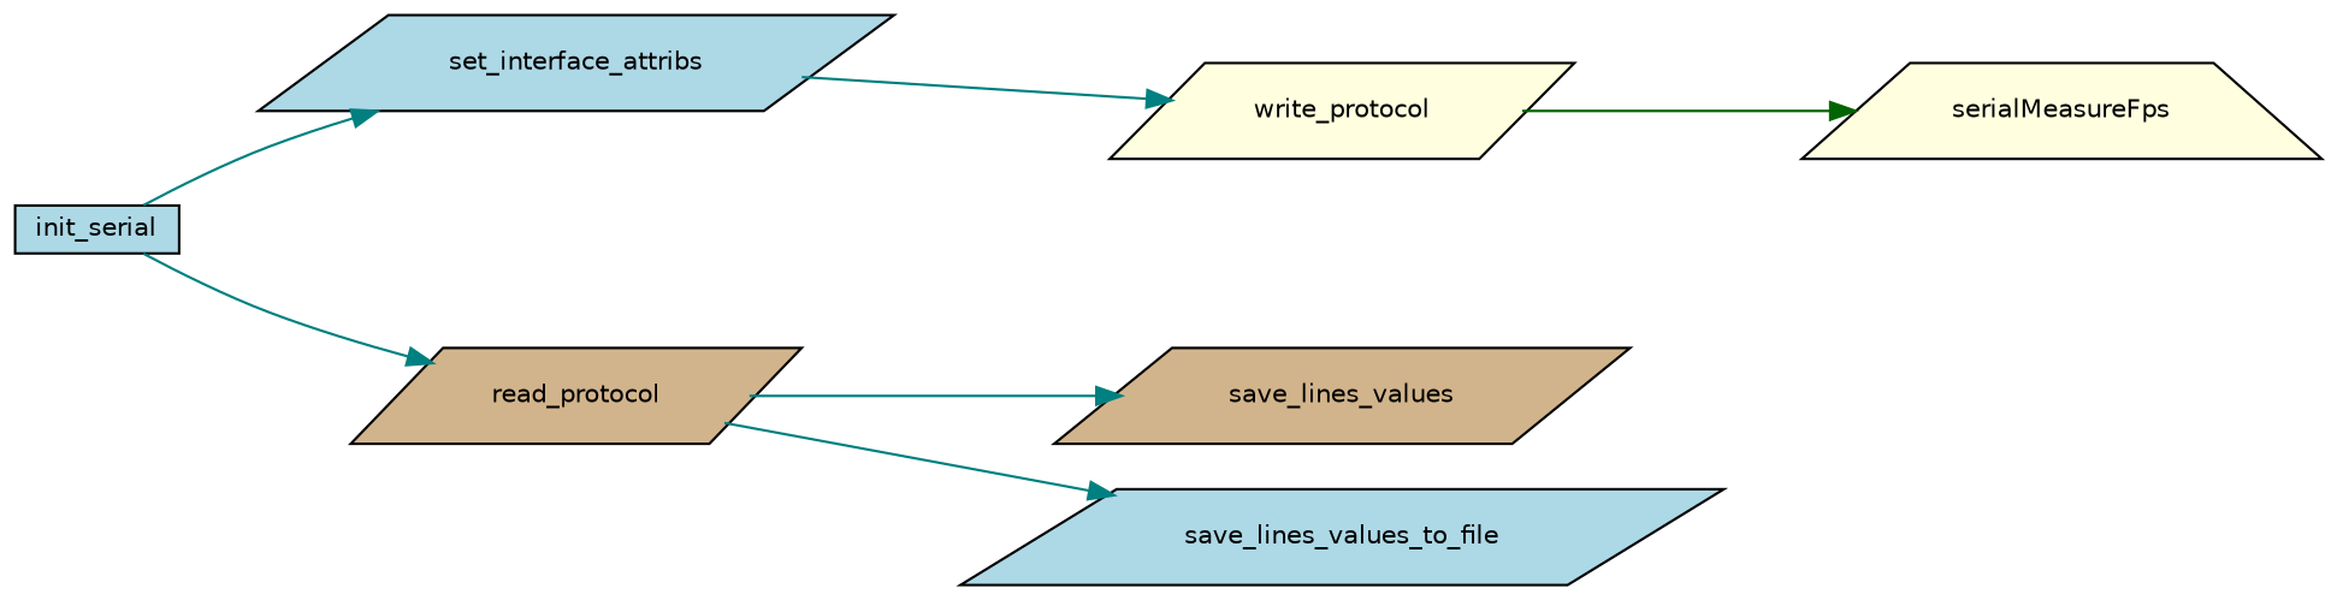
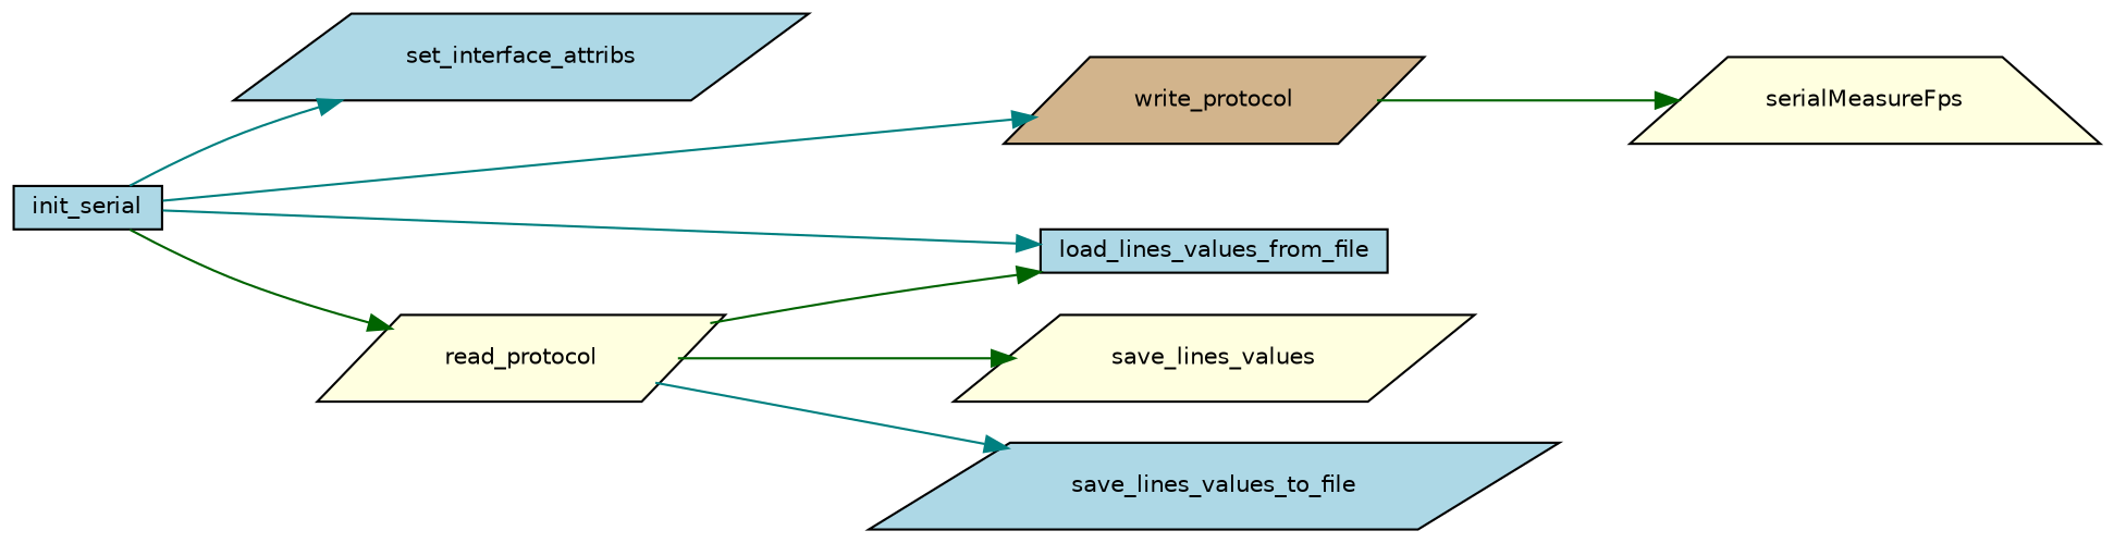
  digraph {
    rankdir=LR
    node [color=black fillcolor=lightblue fontname=Helvetica fontsize=10 shape=parallelogram style=filled]
    edge [color=teal fontname=Helvetica fontsize=10 labelfontname=Helvetica labelfontsize=10 style=solid]
    n1 [fontcolor=black height=0.2 label=init_serial shape=box width=0.4]
    n2 [height=0.2 label=set_interface_attribs width=0.4]
-   n4 [fillcolor=lightyellow height=0.2 label=write_protocol width=0.4]
-   n5 [fillcolor=tan height=0.2 label=read_protocol width=0.4]
+   n3 [height=0.2 label=load_lines_values_from_file shape=box width=0.4]
+   n4 [fillcolor=tan height=0.2 label=write_protocol width=0.4]
+   n5 [fillcolor=lightyellow height=0.2 label=read_protocol width=0.4]
    n6 [fillcolor=lightyellow height=0.2 label=serialMeasureFps shape=trapezium width=0.4]
-   n7 [fillcolor=tan height=0.2 label=save_lines_values width=0.4]
+   n7 [fillcolor=lightyellow height=0.2 label=save_lines_values width=0.4]
    n8 [height=0.2 label=save_lines_values_to_file width=0.4]
    n1 -> n2
-   n2 -> n4
-   n1 -> n5
+   n1 -> n3
+   n1 -> n4
+   n1 -> n5 [color=darkgreen]
    n4 -> n6 [color=darkgreen]
-   n5 -> n7
+   n5 -> n3 [color=darkgreen]
+   n5 -> n7 [color=darkgreen]
    n5 -> n8
  }
